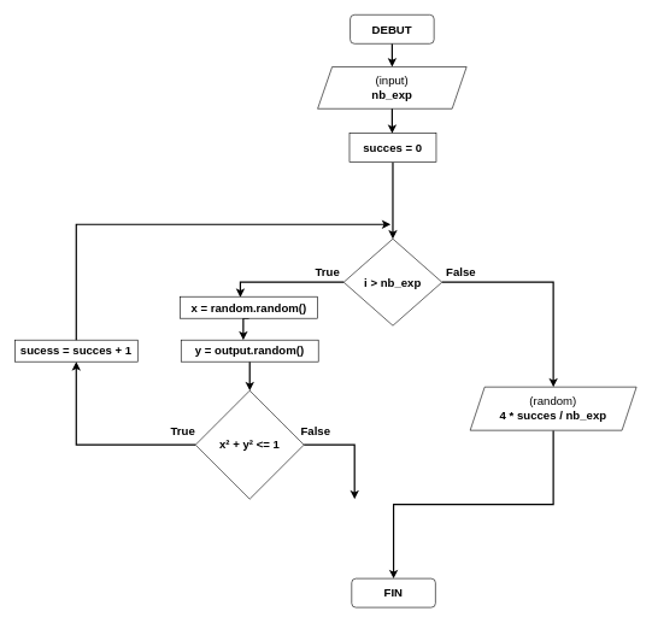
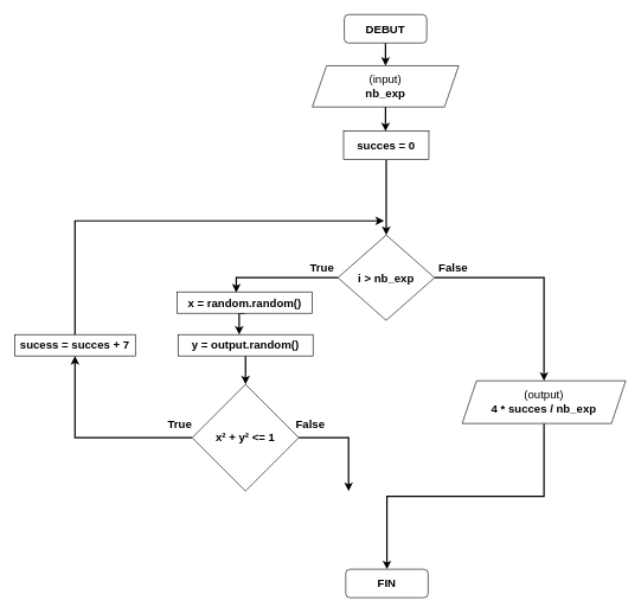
  <mxCell id="0" />
  <mxCell id="1" parent="0" />
  <mxCell id="2" style="edgeStyle=orthogonalEdgeStyle;rounded=0;orthogonalLoop=1;jettySize=auto;html=1;exitX=0.5;exitY=1;exitDx=0;exitDy=0;entryX=0.5;entryY=0;entryDx=0;entryDy=0;fontSize=16;strokeWidth=2;" parent="1" source="3" target="6" edge="1"><mxGeometry relative="1" as="geometry" /></mxCell>
  <mxCell id="3" value="&lt;font style=&quot;font-size: 16px;&quot;&gt;&lt;b&gt;DEBUT&lt;/b&gt;&lt;/font&gt;" style="rounded=1;whiteSpace=wrap;html=1;" parent="1" vertex="1"><mxGeometry x="484" y="20" width="116" height="40" as="geometry" /></mxCell>
  <mxCell id="4" value="&lt;font style=&quot;font-size: 16px;&quot;&gt;&lt;b&gt;FIN&lt;/b&gt;&lt;/font&gt;" style="rounded=1;whiteSpace=wrap;html=1;" parent="1" vertex="1"><mxGeometry x="486" y="800" width="116" height="40" as="geometry" /></mxCell>
  <mxCell id="5" style="edgeStyle=orthogonalEdgeStyle;rounded=0;orthogonalLoop=1;jettySize=auto;html=1;exitX=0.5;exitY=1;exitDx=0;exitDy=0;strokeWidth=2;fontSize=16;" parent="1" edge="1"><mxGeometry relative="1" as="geometry"><mxPoint x="541" y="150" as="sourcePoint" /><mxPoint x="542" y="184" as="targetPoint" /></mxGeometry></mxCell>
  <mxCell id="6" value="&lt;font style=&quot;font-size: 16px;&quot;&gt;(input)&lt;br&gt;&lt;b&gt;nb_exp&lt;/b&gt;&lt;/font&gt;" style="shape=parallelogram;perimeter=parallelogramPerimeter;whiteSpace=wrap;html=1;fixedSize=1;" parent="1" vertex="1"><mxGeometry x="439" y="92" width="206" height="58" as="geometry" /></mxCell>
  <mxCell id="7" style="edgeStyle=orthogonalEdgeStyle;rounded=0;orthogonalLoop=1;jettySize=auto;html=1;exitX=0.5;exitY=1;exitDx=0;exitDy=0;entryX=0.5;entryY=0;entryDx=0;entryDy=0;strokeWidth=2;fontSize=16;" parent="1" source="8" target="11" edge="1"><mxGeometry relative="1" as="geometry"><mxPoint x="542" y="257" as="targetPoint" /></mxGeometry></mxCell>
  <mxCell id="8" value="&lt;b&gt;succes = 0&lt;/b&gt;" style="rounded=0;whiteSpace=wrap;html=1;fontSize=16;" parent="1" vertex="1"><mxGeometry x="483" y="184" width="120" height="40" as="geometry" /></mxCell>
  <mxCell id="9" style="edgeStyle=orthogonalEdgeStyle;rounded=0;orthogonalLoop=1;jettySize=auto;html=1;exitX=1;exitY=0.5;exitDx=0;exitDy=0;strokeWidth=2;fontSize=16;" parent="1" source="11" target="19" edge="1"><mxGeometry relative="1" as="geometry" /></mxCell>
  <mxCell id="10" style="edgeStyle=orthogonalEdgeStyle;rounded=0;orthogonalLoop=1;jettySize=auto;html=1;exitX=0;exitY=0.5;exitDx=0;exitDy=0;entryX=0.437;entryY=0.033;entryDx=0;entryDy=0;entryPerimeter=0;strokeWidth=2;fontSize=16;" parent="1" source="11" target="13" edge="1"><mxGeometry relative="1" as="geometry" /></mxCell>
  <mxCell id="11" value="&lt;b&gt;i &amp;gt; nb_exp&lt;/b&gt;" style="rhombus;whiteSpace=wrap;html=1;fontSize=16;" parent="1" vertex="1"><mxGeometry x="475" y="330" width="136" height="120" as="geometry" /></mxCell>
  <mxCell id="12" style="edgeStyle=orthogonalEdgeStyle;rounded=0;orthogonalLoop=1;jettySize=auto;html=1;exitX=0.5;exitY=1;exitDx=0;exitDy=0;entryX=0.453;entryY=0;entryDx=0;entryDy=0;entryPerimeter=0;strokeWidth=2;fontSize=16;" parent="1" source="13" target="15" edge="1"><mxGeometry relative="1" as="geometry" /></mxCell>
  <mxCell id="13" value="&lt;b&gt;x = random.random()&lt;/b&gt;" style="rounded=0;whiteSpace=wrap;html=1;fontSize=16;" parent="1" vertex="1"><mxGeometry x="249" y="410" width="190" height="30" as="geometry" /></mxCell>
  <mxCell id="14" style="edgeStyle=orthogonalEdgeStyle;rounded=0;orthogonalLoop=1;jettySize=auto;html=1;exitX=0.5;exitY=1;exitDx=0;exitDy=0;entryX=0.5;entryY=0;entryDx=0;entryDy=0;strokeWidth=2;fontSize=16;" parent="1" source="15" target="17" edge="1"><mxGeometry relative="1" as="geometry" /></mxCell>
  <mxCell id="15" value="&lt;b&gt;y = output.random()&lt;/b&gt;" style="rounded=0;whiteSpace=wrap;html=1;fontSize=16;" parent="1" vertex="1"><mxGeometry x="250" y="470" width="190" height="30" as="geometry" /></mxCell>
  <mxCell id="16" style="edgeStyle=orthogonalEdgeStyle;rounded=0;orthogonalLoop=1;jettySize=auto;html=1;exitX=0;exitY=0.5;exitDx=0;exitDy=0;entryX=0.5;entryY=1;entryDx=0;entryDy=0;strokeWidth=2;fontSize=16;" parent="1" source="17" target="20" edge="1"><mxGeometry relative="1" as="geometry" /></mxCell>
  <mxCell id="17" value="&lt;b&gt;x² + y² &amp;lt;= 1&lt;/b&gt;" style="rhombus;whiteSpace=wrap;html=1;fontSize=16;" parent="1" vertex="1"><mxGeometry x="270" y="540" width="150" height="150" as="geometry" /></mxCell>
  <mxCell id="18" style="edgeStyle=orthogonalEdgeStyle;rounded=0;orthogonalLoop=1;jettySize=auto;html=1;exitX=0.5;exitY=1;exitDx=0;exitDy=0;entryX=0.5;entryY=0;entryDx=0;entryDy=0;strokeWidth=2;fontSize=16;" parent="1" source="19" target="4" edge="1"><mxGeometry relative="1" as="geometry" /></mxCell>
- <mxCell id="19" value="(random)&lt;br&gt;&lt;b&gt;4 * succes / nb_exp&lt;/b&gt;" style="shape=parallelogram;perimeter=parallelogramPerimeter;whiteSpace=wrap;html=1;fixedSize=1;fontSize=16;" parent="1" vertex="1"><mxGeometry x="650" y="535" width="230" height="60" as="geometry" /></mxCell>
- <mxCell id="20" value="&lt;b&gt;sucess = succes + 1&lt;/b&gt;" style="rounded=0;whiteSpace=wrap;html=1;fontSize=16;" parent="1" vertex="1"><mxGeometry x="20" y="470" width="170" height="30" as="geometry" /></mxCell>
+ <mxCell id="19" value="(output)&lt;br&gt;&lt;b&gt;4 * succes / nb_exp&lt;/b&gt;" style="shape=parallelogram;perimeter=parallelogramPerimeter;whiteSpace=wrap;html=1;fixedSize=1;fontSize=16;" parent="1" vertex="1"><mxGeometry x="650" y="535" width="230" height="60" as="geometry" /></mxCell>
+ <mxCell id="20" value="&lt;b&gt;sucess = succes + 7&lt;/b&gt;" style="rounded=0;whiteSpace=wrap;html=1;fontSize=16;" parent="1" vertex="1"><mxGeometry x="20" y="470" width="170" height="30" as="geometry" /></mxCell>
  <mxCell id="21" value="" style="endArrow=classic;html=1;rounded=0;strokeWidth=2;fontSize=16;exitX=0.5;exitY=0;exitDx=0;exitDy=0;" parent="1" source="20" edge="1"><mxGeometry width="50" height="50" relative="1" as="geometry"><mxPoint x="105" y="410" as="sourcePoint" /><mxPoint x="540" y="310" as="targetPoint" /><Array as="points"><mxPoint x="105" y="310" /></Array></mxGeometry></mxCell>
  <mxCell id="22" value="True" style="text;strokeColor=none;fillColor=none;align=left;verticalAlign=middle;spacingLeft=4;spacingRight=4;overflow=hidden;points=[[0,0.5],[1,0.5]];portConstraint=eastwest;rotatable=0;fontSize=16;fontStyle=1" parent="1" vertex="1"><mxGeometry x="230" y="580" width="80" height="30" as="geometry" /></mxCell>
  <mxCell id="23" value="False" style="text;strokeColor=none;fillColor=none;align=left;verticalAlign=middle;spacingLeft=4;spacingRight=4;overflow=hidden;points=[[0,0.5],[1,0.5]];portConstraint=eastwest;rotatable=0;fontSize=16;fontStyle=1" parent="1" vertex="1"><mxGeometry x="611" y="360" width="80" height="30" as="geometry" /></mxCell>
  <mxCell id="24" value="True" style="text;strokeColor=none;fillColor=none;align=left;verticalAlign=middle;spacingLeft=4;spacingRight=4;overflow=hidden;points=[[0,0.5],[1,0.5]];portConstraint=eastwest;rotatable=0;fontSize=16;fontStyle=1" parent="1" vertex="1"><mxGeometry x="430" y="360" width="80" height="30" as="geometry" /></mxCell>
  <mxCell id="25" value="" style="endArrow=classic;html=1;rounded=0;strokeWidth=2;exitX=1;exitY=0.5;exitDx=0;exitDy=0;" parent="1" source="17" edge="1"><mxGeometry width="50" height="50" relative="1" as="geometry"><mxPoint x="520" y="550" as="sourcePoint" /><mxPoint x="490" y="690" as="targetPoint" /><Array as="points"><mxPoint x="490" y="615" /></Array></mxGeometry></mxCell>
  <mxCell id="26" value="False" style="text;strokeColor=none;fillColor=none;align=left;verticalAlign=middle;spacingLeft=4;spacingRight=4;overflow=hidden;points=[[0,0.5],[1,0.5]];portConstraint=eastwest;rotatable=0;fontSize=16;fontStyle=1" parent="1" vertex="1"><mxGeometry x="410" y="580" width="80" height="30" as="geometry" /></mxCell>
